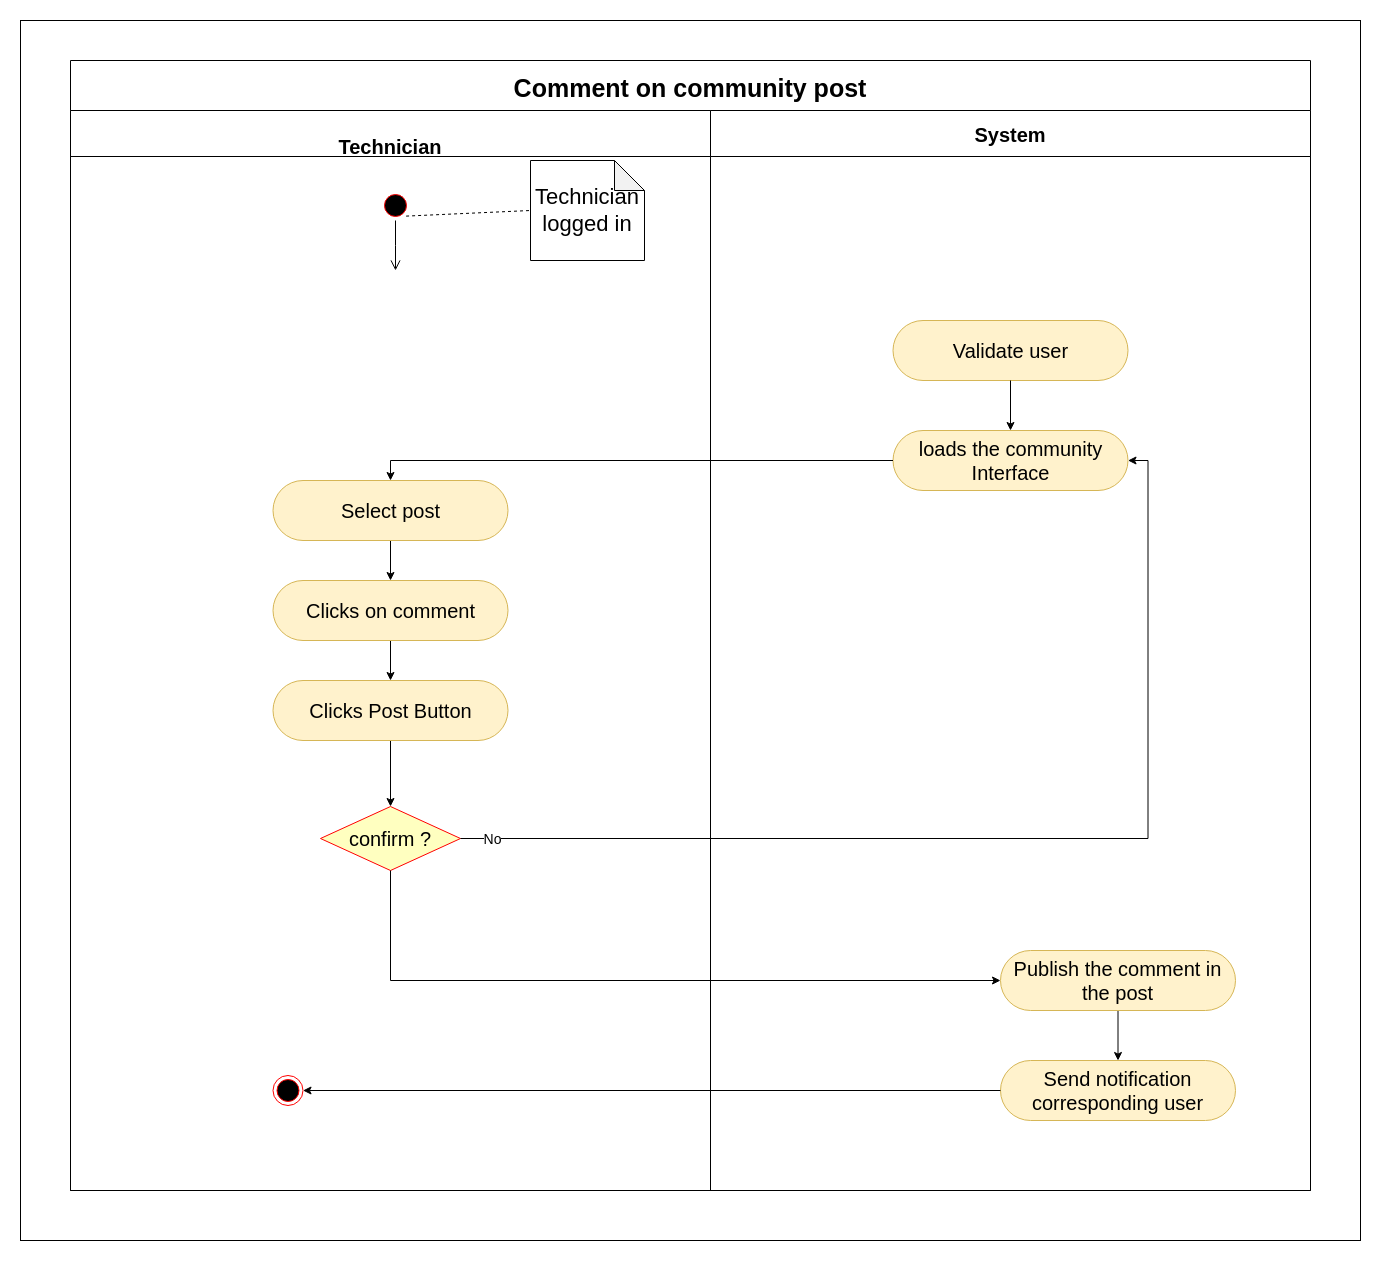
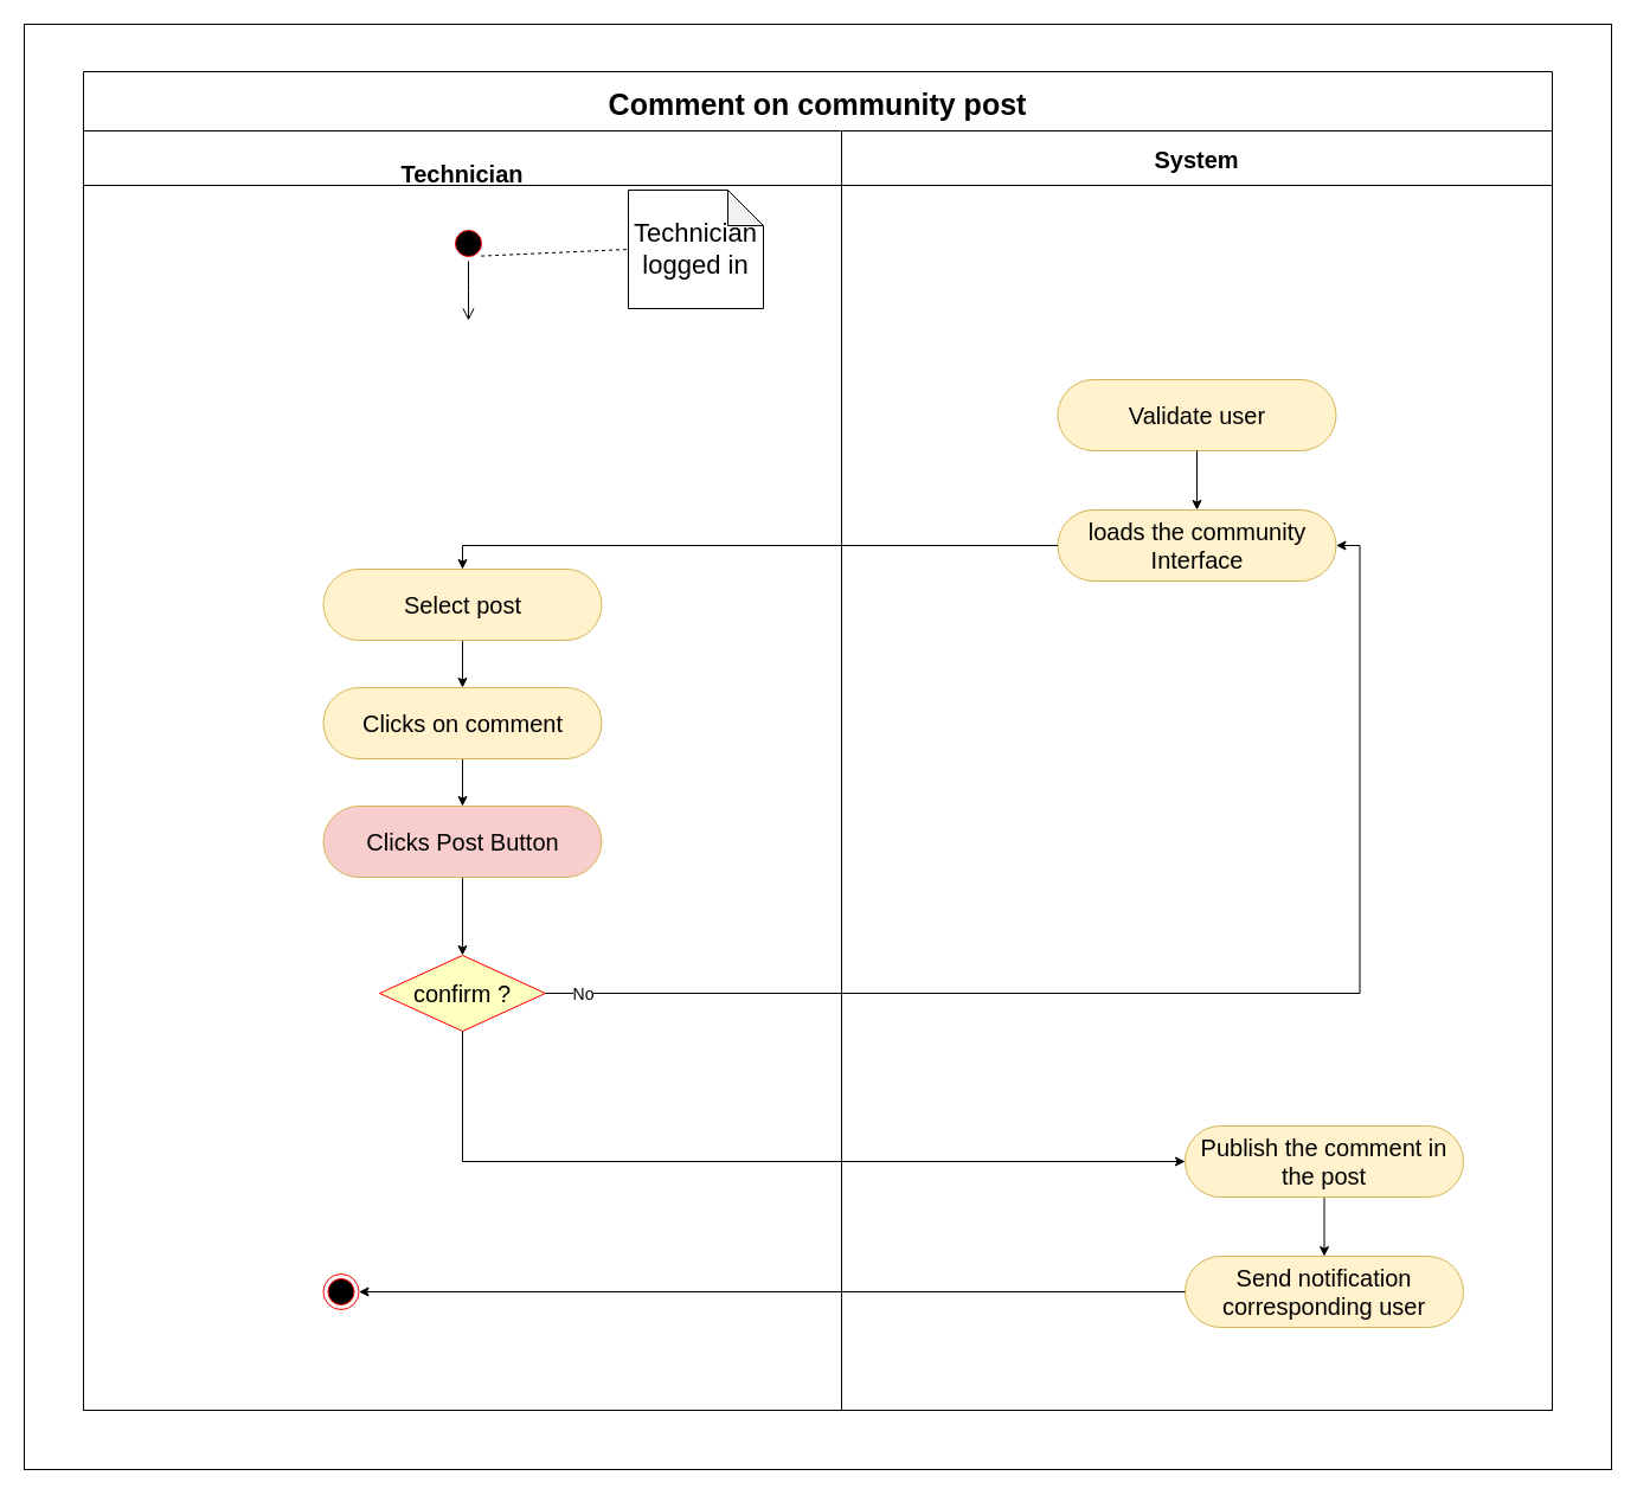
  <mxCell id="0" />
  <mxCell id="1" parent="0" />
  <mxCell id="2" value="Comment on community post" style="swimlane;childLayout=stackLayout;resizeParent=1;resizeParentMax=0;startSize=50;fontSize=25;swimlaneFillColor=none;fillColor=default;" vertex="1" parent="1"><mxGeometry x="70" y="60" width="1240" height="1130" as="geometry" /></mxCell>
  <mxCell id="3" value="&#10;Technician" style="swimlane;startSize=46;fontSize=20;" vertex="1" parent="2"><mxGeometry y="50" width="640" height="1080" as="geometry"><mxRectangle y="36" width="50" height="1234" as="alternateBounds" /></mxGeometry></mxCell>
  <mxCell id="4" value="" style="ellipse;html=1;shape=startState;fillColor=#000000;strokeColor=#ff0000;fontSize=20;" vertex="1" parent="3"><mxGeometry x="310" y="80" width="30" height="30" as="geometry" /></mxCell>
  <mxCell id="5" value="" style="edgeStyle=orthogonalEdgeStyle;html=1;verticalAlign=bottom;endArrow=open;endSize=8;strokeColor=#000000;rounded=0;fontSize=20;exitX=0.5;exitY=1;exitDx=0;exitDy=0;" edge="1" parent="3" source="4"><mxGeometry relative="1" as="geometry"><mxPoint x="325" y="160" as="targetPoint" /><mxPoint x="705" y="100" as="sourcePoint" /></mxGeometry></mxCell>
  <mxCell id="6" value="Technician logged in" style="shape=note;whiteSpace=wrap;html=1;backgroundOutline=1;darkOpacity=0.05;fontSize=22;" vertex="1" parent="3"><mxGeometry x="460" y="50" width="114" height="100" as="geometry" /></mxCell>
  <mxCell id="7" value="" style="endArrow=none;dashed=1;html=1;rounded=0;exitX=1;exitY=1;exitDx=0;exitDy=0;entryX=0;entryY=0.5;entryDx=0;entryDy=0;entryPerimeter=0;fontSize=22;" edge="1" parent="3" source="4" target="6"><mxGeometry width="50" height="50" relative="1" as="geometry"><mxPoint x="282.5" y="110" as="sourcePoint" /><mxPoint x="-6311.5" y="-138" as="targetPoint" /></mxGeometry></mxCell>
  <mxCell id="8" value="" style="ellipse;html=1;shape=endState;fillColor=#000000;strokeColor=#ff0000;fontSize=20;direction=west;" vertex="1" parent="3"><mxGeometry x="202.5" y="965" width="30" height="30" as="geometry" /></mxCell>
  <mxCell id="9" style="edgeStyle=orthogonalEdgeStyle;rounded=0;orthogonalLoop=1;jettySize=auto;html=1;exitX=0.5;exitY=1;exitDx=0;exitDy=0;entryX=0.5;entryY=0;entryDx=0;entryDy=0;" edge="1" parent="3" source="10" target="15"><mxGeometry relative="1" as="geometry" /></mxCell>
- <mxCell id="10" value="Clicks Post Button" style="rounded=1;whiteSpace=wrap;html=1;fontSize=20;arcSize=50;fillColor=#fff2cc;strokeColor=#d6b656;" vertex="1" parent="3"><mxGeometry x="202.5" y="570" width="235" height="60" as="geometry" /></mxCell>
+ <mxCell id="10" value="Clicks Post Button" style="rounded=1;whiteSpace=wrap;html=1;fontSize=20;arcSize=50;fillColor=#f8cecc;strokeColor=#d6b656;" vertex="1" parent="3"><mxGeometry x="202.5" y="570" width="235" height="60" as="geometry" /></mxCell>
  <mxCell id="11" style="edgeStyle=orthogonalEdgeStyle;rounded=0;orthogonalLoop=1;jettySize=auto;html=1;exitX=0.5;exitY=1;exitDx=0;exitDy=0;entryX=0.5;entryY=0;entryDx=0;entryDy=0;" edge="1" parent="3" source="12" target="14"><mxGeometry relative="1" as="geometry" /></mxCell>
  <mxCell id="12" value="Select post" style="rounded=1;whiteSpace=wrap;html=1;fontSize=20;arcSize=50;fillColor=#fff2cc;strokeColor=#d6b656;" vertex="1" parent="3"><mxGeometry x="202.5" y="370" width="235" height="60" as="geometry" /></mxCell>
  <mxCell id="13" style="edgeStyle=orthogonalEdgeStyle;rounded=0;orthogonalLoop=1;jettySize=auto;html=1;exitX=0.5;exitY=1;exitDx=0;exitDy=0;entryX=0.5;entryY=0;entryDx=0;entryDy=0;" edge="1" parent="3" source="14" target="10"><mxGeometry relative="1" as="geometry" /></mxCell>
  <mxCell id="14" value="Clicks on comment" style="rounded=1;whiteSpace=wrap;html=1;fontSize=20;arcSize=50;fillColor=#fff2cc;strokeColor=#d6b656;" vertex="1" parent="3"><mxGeometry x="202.5" y="470" width="235" height="60" as="geometry" /></mxCell>
  <mxCell id="15" value="confirm ?" style="rhombus;whiteSpace=wrap;html=1;fillColor=#ffffc0;strokeColor=#ff0000;fontSize=20;" vertex="1" parent="3"><mxGeometry x="250" y="696" width="140" height="64" as="geometry" /></mxCell>
  <mxCell id="16" value="System" style="swimlane;startSize=46;fontSize=20;gradientColor=none;strokeColor=#000000;" vertex="1" parent="2"><mxGeometry x="640" y="50" width="600" height="1080" as="geometry" /></mxCell>
  <mxCell id="17" value="Validate user" style="rounded=1;whiteSpace=wrap;html=1;fontSize=20;arcSize=50;fillColor=#fff2cc;strokeColor=#d6b656;" vertex="1" parent="16"><mxGeometry x="182.5" y="210" width="235" height="60" as="geometry" /></mxCell>
  <mxCell id="18" value="loads the community Interface" style="rounded=1;whiteSpace=wrap;html=1;fontSize=20;arcSize=50;fillColor=#fff2cc;strokeColor=#d6b656;" vertex="1" parent="16"><mxGeometry x="182.5" y="320" width="235" height="60" as="geometry" /></mxCell>
  <mxCell id="19" style="edgeStyle=orthogonalEdgeStyle;rounded=0;orthogonalLoop=1;jettySize=auto;html=1;exitX=0.5;exitY=1;exitDx=0;exitDy=0;entryX=0.5;entryY=0;entryDx=0;entryDy=0;" edge="1" parent="16" source="17" target="18"><mxGeometry relative="1" as="geometry" /></mxCell>
  <mxCell id="20" style="edgeStyle=orthogonalEdgeStyle;rounded=0;orthogonalLoop=1;jettySize=auto;html=1;exitX=0.5;exitY=1;exitDx=0;exitDy=0;entryX=0.5;entryY=0;entryDx=0;entryDy=0;fontSize=14;" edge="1" parent="16" source="21" target="22"><mxGeometry relative="1" as="geometry" /></mxCell>
  <mxCell id="21" value="Publish the comment in the post" style="rounded=1;whiteSpace=wrap;html=1;fontSize=20;arcSize=50;fillColor=#fff2cc;strokeColor=#d6b656;" vertex="1" parent="16"><mxGeometry x="290" y="840" width="235" height="60" as="geometry" /></mxCell>
  <mxCell id="22" value="Send notification corresponding user" style="rounded=1;whiteSpace=wrap;html=1;fontSize=20;arcSize=50;fillColor=#fff2cc;strokeColor=#d6b656;" vertex="1" parent="16"><mxGeometry x="290" y="950" width="235" height="60" as="geometry" /></mxCell>
  <mxCell id="23" style="edgeStyle=orthogonalEdgeStyle;rounded=0;orthogonalLoop=1;jettySize=auto;html=1;exitX=0;exitY=0.5;exitDx=0;exitDy=0;entryX=0.5;entryY=0;entryDx=0;entryDy=0;" edge="1" parent="2" source="18" target="12"><mxGeometry relative="1" as="geometry" /></mxCell>
  <mxCell id="24" style="edgeStyle=orthogonalEdgeStyle;rounded=0;orthogonalLoop=1;jettySize=auto;html=1;exitX=1;exitY=0.5;exitDx=0;exitDy=0;entryX=1;entryY=0.5;entryDx=0;entryDy=0;" edge="1" parent="2" source="15" target="18"><mxGeometry relative="1" as="geometry" /></mxCell>
  <mxCell id="25" value="&lt;font style=&quot;font-size: 14px;&quot;&gt;No&lt;/font&gt;" style="edgeLabel;html=1;align=center;verticalAlign=middle;resizable=0;points=[];" connectable="0" vertex="1" parent="24"><mxGeometry x="-0.942" relative="1" as="geometry"><mxPoint as="offset" /></mxGeometry></mxCell>
  <mxCell id="26" style="edgeStyle=orthogonalEdgeStyle;rounded=0;orthogonalLoop=1;jettySize=auto;html=1;exitX=0.5;exitY=1;exitDx=0;exitDy=0;entryX=0;entryY=0.5;entryDx=0;entryDy=0;fontSize=14;" edge="1" parent="2" source="15" target="21"><mxGeometry relative="1" as="geometry" /></mxCell>
  <mxCell id="27" style="edgeStyle=orthogonalEdgeStyle;rounded=0;orthogonalLoop=1;jettySize=auto;html=1;exitX=0;exitY=0.5;exitDx=0;exitDy=0;entryX=0;entryY=0.5;entryDx=0;entryDy=0;fontSize=14;" edge="1" parent="2" source="22" target="8"><mxGeometry relative="1" as="geometry" /></mxCell>
  <mxCell id="28" value="" style="rounded=0;whiteSpace=wrap;html=1;fillColor=none;" vertex="1" parent="1"><mxGeometry x="20" width="1340" height="1220" as="geometry" y="20" /></mxCell>
